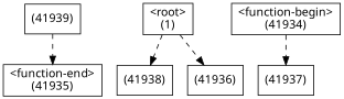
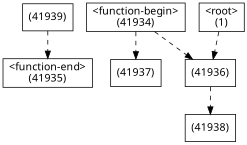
  digraph {
    fontname="Noto Sans"
    node [fontname="Noto Sans" shape=box]
    edge [fontname="Noto Sans" style=dashed]
    n1 [label="<function-end>\n(41935)"]
    n2 [label="(41938)"]
    n3 [label="(41939)"]
    n4 [label="(41937)"]
    n5 [label="(41936)"]
    n6 [label="<function-begin>\n(41934)"]
    n7 [label="<root>\n(1)"]
    n3 -> n1
-   n7 -> n2
+   n5 -> n2
    n6 -> n4
+   n6 -> n5
    n7 -> n5
  }
